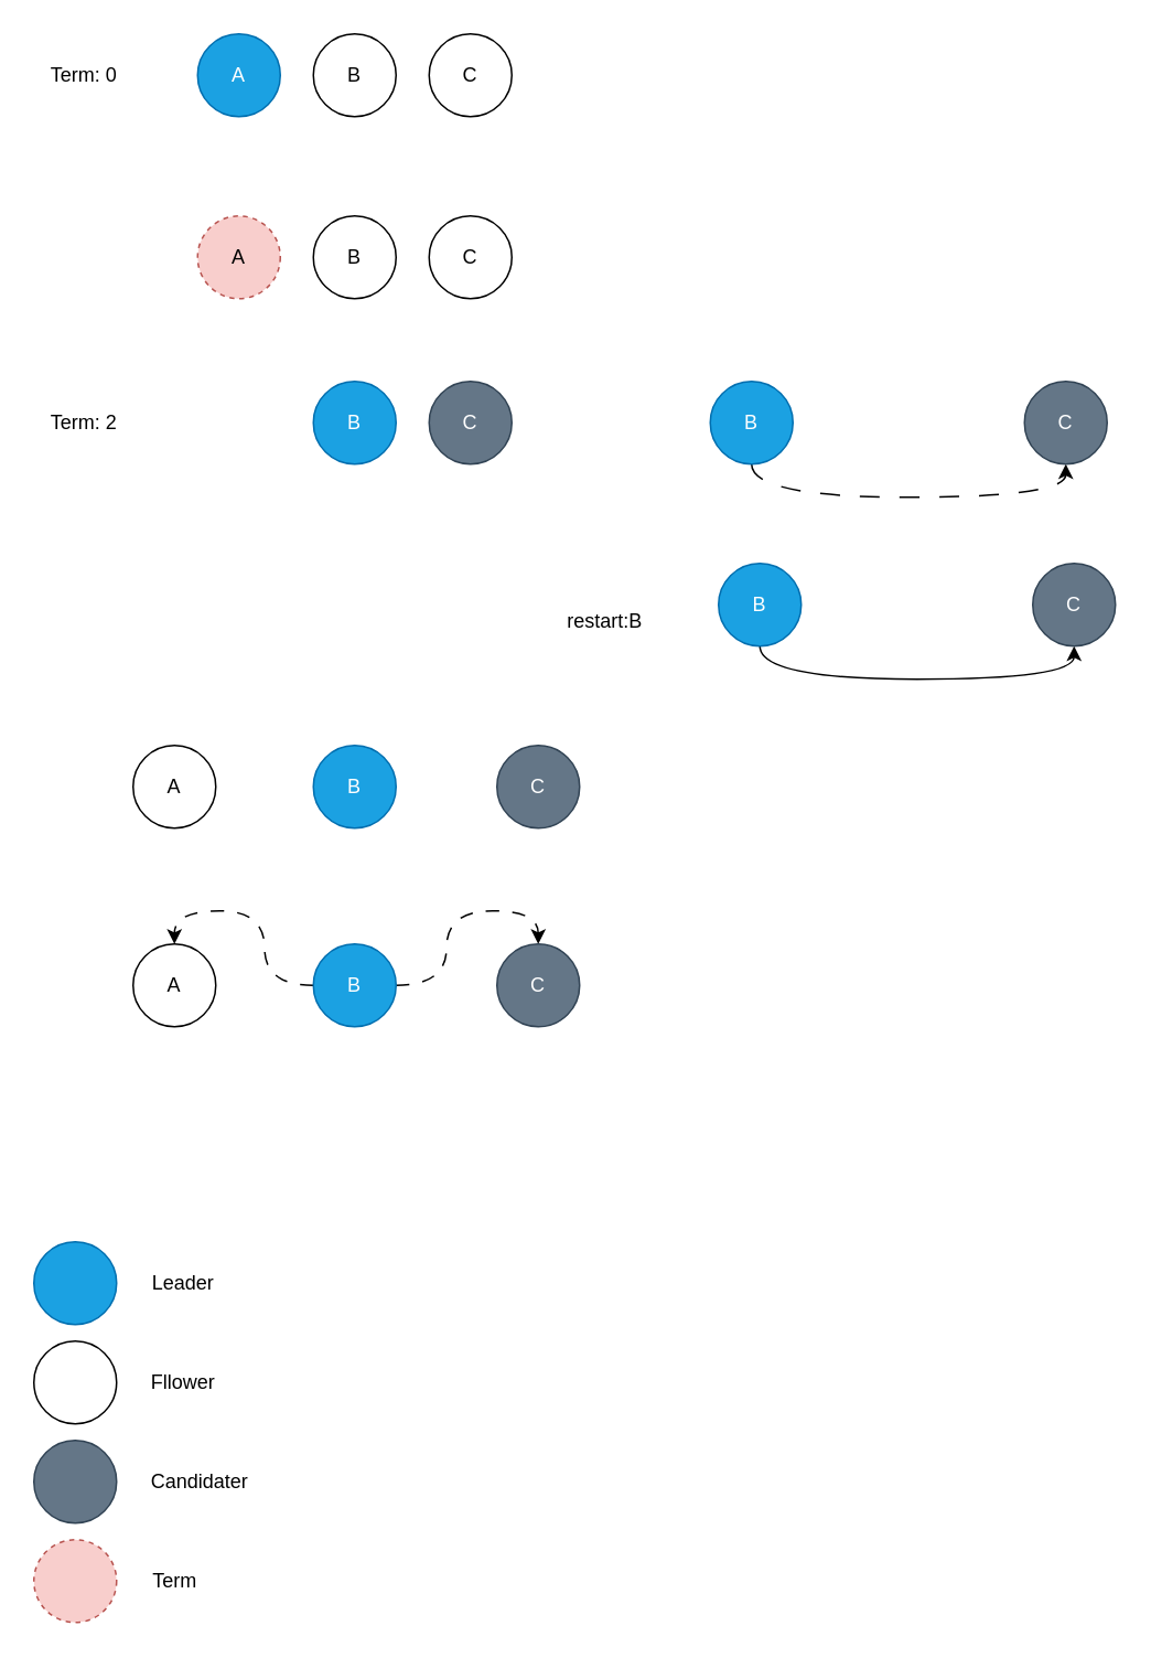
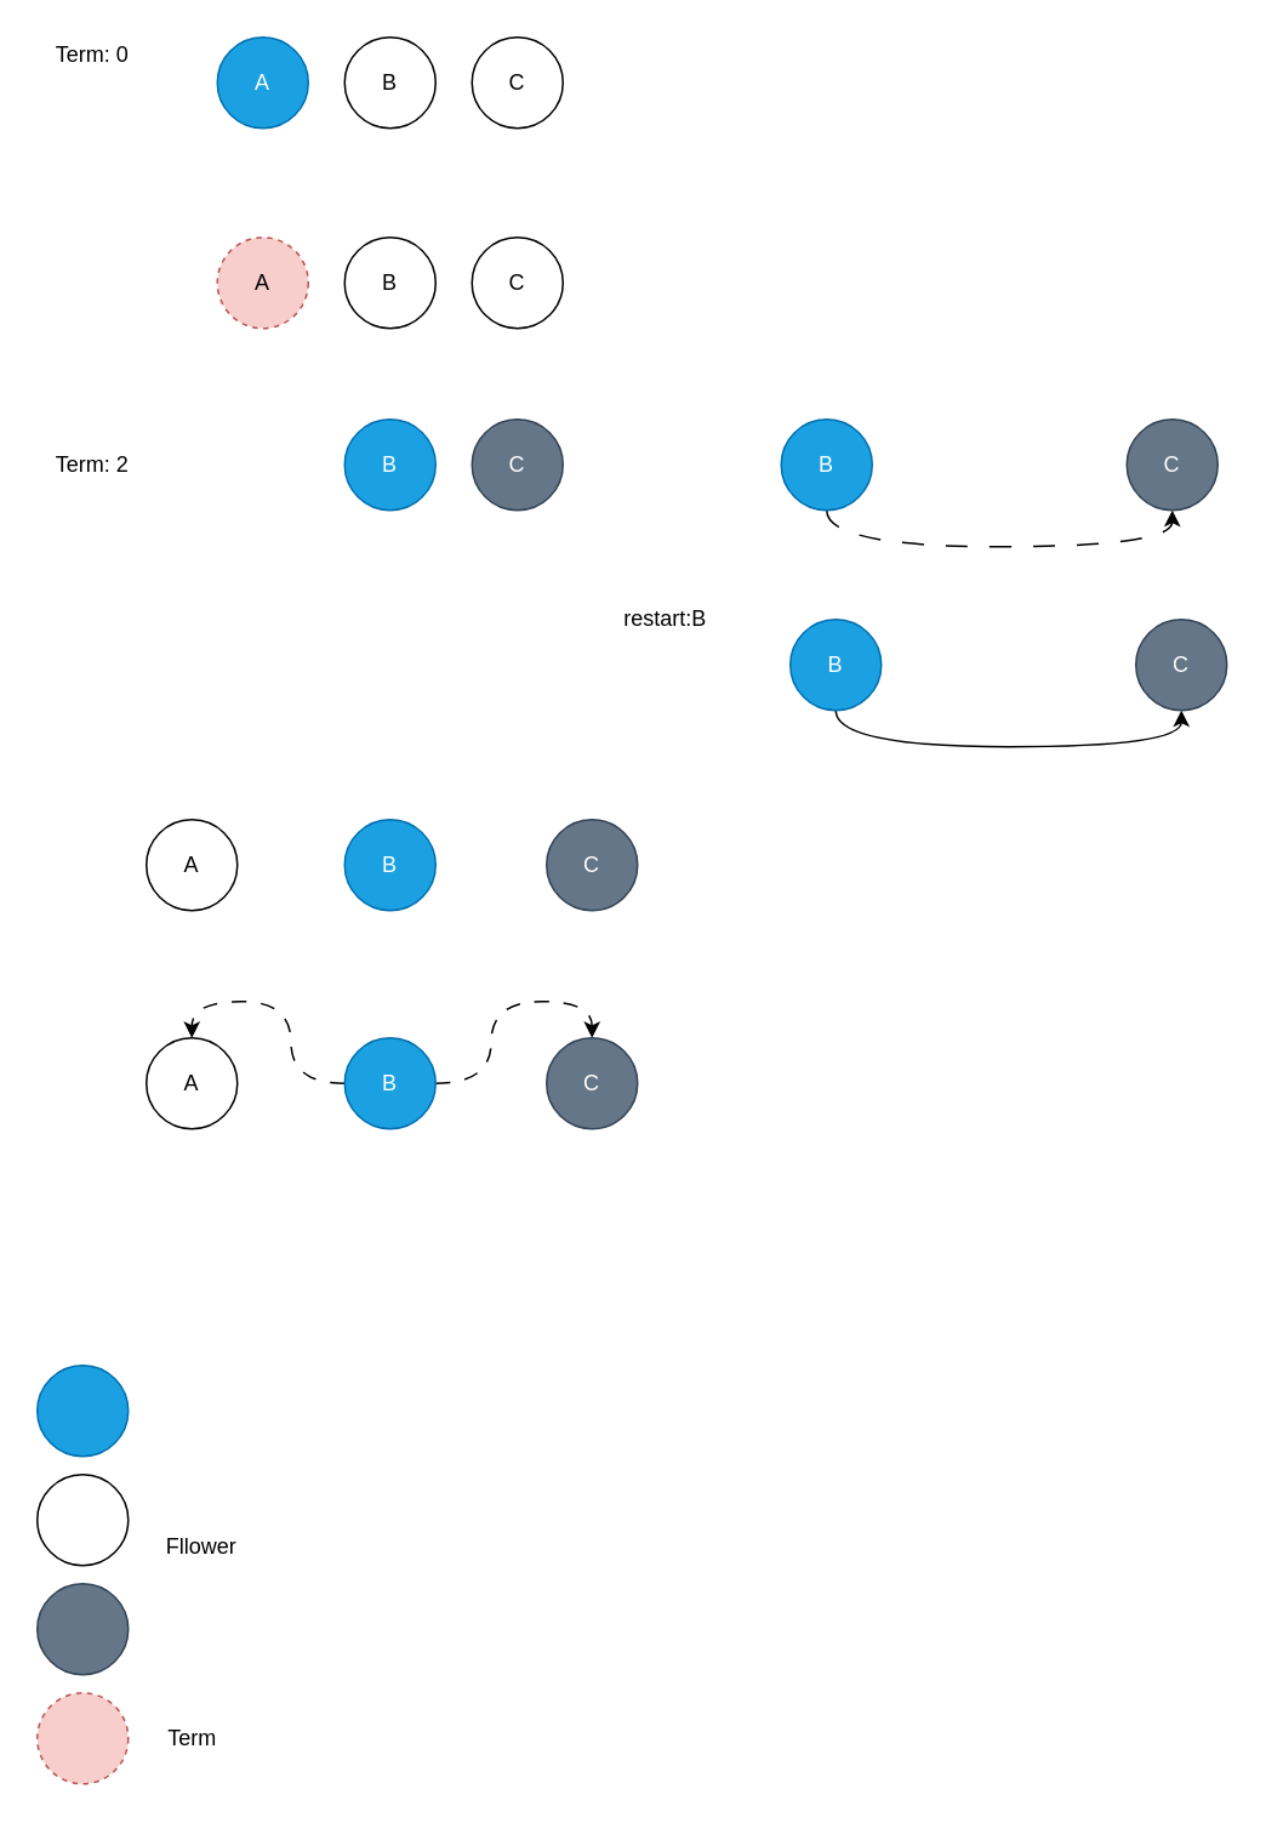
  <mxCell id="0" />
  <mxCell id="1" parent="0" />
  <mxCell id="2" value="A" style="ellipse;whiteSpace=wrap;html=1;aspect=fixed;fillColor=#1ba1e2;strokeColor=#006EAF;fontColor=#ffffff;" vertex="1" parent="1"><mxGeometry x="119" y="20" width="50" height="50" as="geometry" /></mxCell>
  <mxCell id="3" value="B" style="ellipse;whiteSpace=wrap;html=1;aspect=fixed;" vertex="1" parent="1"><mxGeometry x="189" y="20" width="50" height="50" as="geometry" /></mxCell>
  <mxCell id="4" value="C" style="ellipse;whiteSpace=wrap;html=1;aspect=fixed;" vertex="1" parent="1"><mxGeometry x="259" y="20" width="50" height="50" as="geometry" /></mxCell>
  <mxCell id="5" value="A" style="ellipse;whiteSpace=wrap;html=1;aspect=fixed;fillColor=#f8cecc;strokeColor=#b85450;dashed=1;" vertex="1" parent="1"><mxGeometry x="119" y="130" width="50" height="50" as="geometry" /></mxCell>
  <mxCell id="6" value="B" style="ellipse;whiteSpace=wrap;html=1;aspect=fixed;" vertex="1" parent="1"><mxGeometry x="189" y="130" width="50" height="50" as="geometry" /></mxCell>
  <mxCell id="7" value="C" style="ellipse;whiteSpace=wrap;html=1;aspect=fixed;" vertex="1" parent="1"><mxGeometry x="259" y="130" width="50" height="50" as="geometry" /></mxCell>
  <mxCell id="8" value="B" style="ellipse;whiteSpace=wrap;html=1;aspect=fixed;fillColor=#1ba1e2;fontColor=#ffffff;strokeColor=#006EAF;" vertex="1" parent="1"><mxGeometry x="189" y="230" width="50" height="50" as="geometry" /></mxCell>
  <mxCell id="9" value="C" style="ellipse;whiteSpace=wrap;html=1;aspect=fixed;fillColor=#647687;fontColor=#ffffff;strokeColor=#314354;" vertex="1" parent="1"><mxGeometry x="259" y="230" width="50" height="50" as="geometry" /></mxCell>
  <mxCell id="10" style="edgeStyle=orthogonalEdgeStyle;curved=1;rounded=0;orthogonalLoop=1;jettySize=auto;html=1;entryX=0.5;entryY=1;entryDx=0;entryDy=0;dashed=1;dashPattern=12 12;" edge="1" parent="1" source="11" target="12"><mxGeometry relative="1" as="geometry"><Array as="points"><mxPoint x="454" y="300" /><mxPoint x="644" y="300" /></Array></mxGeometry></mxCell>
  <mxCell id="11" value="B" style="ellipse;whiteSpace=wrap;html=1;aspect=fixed;fillColor=#1ba1e2;fontColor=#ffffff;strokeColor=#006EAF;" vertex="1" parent="1"><mxGeometry x="429" y="230" width="50" height="50" as="geometry" /></mxCell>
  <mxCell id="12" value="C" style="ellipse;whiteSpace=wrap;html=1;aspect=fixed;fillColor=#647687;fontColor=#ffffff;strokeColor=#314354;" vertex="1" parent="1"><mxGeometry x="619" y="230" width="50" height="50" as="geometry" /></mxCell>
- <mxCell id="13" value="Term: 0" style="text;html=1;align=center;verticalAlign=middle;resizable=0;points=[];autosize=1;strokeColor=none;fillColor=none;" vertex="1" parent="1"><mxGeometry x="20" y="30" width="60" height="30" as="geometry" /></mxCell>
+ <mxCell id="13" value="Term: 0" style="text;html=1;align=center;verticalAlign=middle;resizable=0;points=[];autosize=1;strokeColor=none;fillColor=none;" vertex="1" parent="1"><mxGeometry x="20" y="15" width="60" height="30" as="geometry" /></mxCell>
  <mxCell id="14" value="Term: 2" style="text;html=1;align=center;verticalAlign=middle;resizable=0;points=[];autosize=1;strokeColor=none;fillColor=none;" vertex="1" parent="1"><mxGeometry x="20" y="240" width="60" height="30" as="geometry" /></mxCell>
  <mxCell id="15" style="edgeStyle=orthogonalEdgeStyle;curved=1;rounded=0;orthogonalLoop=1;jettySize=auto;html=1;entryX=0.5;entryY=1;entryDx=0;entryDy=0;" edge="1" parent="1" source="16" target="17"><mxGeometry relative="1" as="geometry"><Array as="points"><mxPoint x="459" y="410" /><mxPoint x="649" y="410" /></Array></mxGeometry></mxCell>
  <mxCell id="16" value="B" style="ellipse;whiteSpace=wrap;html=1;aspect=fixed;fillColor=#1ba1e2;fontColor=#ffffff;strokeColor=#006EAF;" vertex="1" parent="1"><mxGeometry x="434" y="340" width="50" height="50" as="geometry" /></mxCell>
  <mxCell id="17" value="C" style="ellipse;whiteSpace=wrap;html=1;aspect=fixed;fillColor=#647687;fontColor=#ffffff;strokeColor=#314354;" vertex="1" parent="1"><mxGeometry x="624" y="340" width="50" height="50" as="geometry" /></mxCell>
- <mxCell id="18" value="restart:B" style="text;html=1;align=center;verticalAlign=middle;resizable=0;points=[];autosize=1;strokeColor=none;fillColor=none;" vertex="1" parent="1"><mxGeometry x="330" y="360" width="70" height="30" as="geometry" /></mxCell>
+ <mxCell id="18" value="restart:B" style="text;html=1;align=center;verticalAlign=middle;resizable=0;points=[];autosize=1;strokeColor=none;fillColor=none;" vertex="1" parent="1"><mxGeometry x="330" y="325" width="70" height="30" as="geometry" /></mxCell>
  <mxCell id="19" value="" style="ellipse;whiteSpace=wrap;html=1;aspect=fixed;fillColor=#1ba1e2;strokeColor=#006EAF;fontColor=#ffffff;" vertex="1" parent="1"><mxGeometry x="20" y="750" width="50" height="50" as="geometry" /></mxCell>
- <mxCell id="20" value="Leader" style="text;html=1;align=center;verticalAlign=middle;resizable=0;points=[];autosize=1;strokeColor=none;fillColor=none;" vertex="1" parent="1"><mxGeometry x="80" y="760" width="60" height="30" as="geometry" /></mxCell>
  <mxCell id="21" value="" style="ellipse;whiteSpace=wrap;html=1;aspect=fixed;" vertex="1" parent="1"><mxGeometry x="20" y="810" width="50" height="50" as="geometry" /></mxCell>
- <mxCell id="22" value="Fllower" style="text;html=1;align=center;verticalAlign=middle;resizable=0;points=[];autosize=1;strokeColor=none;fillColor=none;" vertex="1" parent="1"><mxGeometry x="80" y="820" width="60" height="30" as="geometry" /></mxCell>
+ <mxCell id="22" value="Fllower" style="text;html=1;align=center;verticalAlign=middle;resizable=0;points=[];autosize=1;strokeColor=none;fillColor=none;" vertex="1" parent="1"><mxGeometry x="80" y="835" width="60" height="30" as="geometry" /></mxCell>
  <mxCell id="23" value="" style="ellipse;whiteSpace=wrap;html=1;aspect=fixed;fillColor=#f8cecc;strokeColor=#b85450;dashed=1;" vertex="1" parent="1"><mxGeometry x="20" y="930" width="50" height="50" as="geometry" /></mxCell>
  <mxCell id="24" value="Term" style="text;html=1;align=center;verticalAlign=middle;resizable=0;points=[];autosize=1;strokeColor=none;fillColor=none;" vertex="1" parent="1"><mxGeometry x="80" y="940" width="50" height="30" as="geometry" /></mxCell>
  <mxCell id="25" value="" style="ellipse;whiteSpace=wrap;html=1;aspect=fixed;fillColor=#647687;fontColor=#ffffff;strokeColor=#314354;" vertex="1" parent="1"><mxGeometry x="20" y="870" width="50" height="50" as="geometry" /></mxCell>
- <mxCell id="26" value="Candidater" style="text;html=1;align=center;verticalAlign=middle;resizable=0;points=[];autosize=1;strokeColor=none;fillColor=none;" vertex="1" parent="1"><mxGeometry x="80" y="880" width="80" height="30" as="geometry" /></mxCell>
  <mxCell id="27" value="B" style="ellipse;whiteSpace=wrap;html=1;aspect=fixed;fillColor=#1ba1e2;fontColor=#ffffff;strokeColor=#006EAF;" vertex="1" parent="1"><mxGeometry x="189" y="450" width="50" height="50" as="geometry" /></mxCell>
  <mxCell id="28" value="C" style="ellipse;whiteSpace=wrap;html=1;aspect=fixed;fillColor=#647687;fontColor=#ffffff;strokeColor=#314354;" vertex="1" parent="1"><mxGeometry x="300" y="450" width="50" height="50" as="geometry" /></mxCell>
  <mxCell id="29" value="A" style="ellipse;whiteSpace=wrap;html=1;aspect=fixed;" vertex="1" parent="1"><mxGeometry x="80" y="450" width="50" height="50" as="geometry" /></mxCell>
  <mxCell id="30" style="edgeStyle=orthogonalEdgeStyle;curved=1;rounded=0;orthogonalLoop=1;jettySize=auto;html=1;entryX=0.5;entryY=0;entryDx=0;entryDy=0;dashed=1;dashPattern=8 8;" edge="1" parent="1" source="32" target="34"><mxGeometry relative="1" as="geometry" /></mxCell>
  <mxCell id="31" style="edgeStyle=orthogonalEdgeStyle;curved=1;rounded=0;orthogonalLoop=1;jettySize=auto;html=1;entryX=0.5;entryY=0;entryDx=0;entryDy=0;dashed=1;dashPattern=8 8;" edge="1" parent="1" source="32" target="33"><mxGeometry relative="1" as="geometry" /></mxCell>
  <mxCell id="32" value="B" style="ellipse;whiteSpace=wrap;html=1;aspect=fixed;fillColor=#1ba1e2;fontColor=#ffffff;strokeColor=#006EAF;" vertex="1" parent="1"><mxGeometry x="189" y="570" width="50" height="50" as="geometry" /></mxCell>
  <mxCell id="33" value="C" style="ellipse;whiteSpace=wrap;html=1;aspect=fixed;fillColor=#647687;fontColor=#ffffff;strokeColor=#314354;" vertex="1" parent="1"><mxGeometry x="300" y="570" width="50" height="50" as="geometry" /></mxCell>
  <mxCell id="34" value="A" style="ellipse;whiteSpace=wrap;html=1;aspect=fixed;" vertex="1" parent="1"><mxGeometry x="80" y="570" width="50" height="50" as="geometry" /></mxCell>
